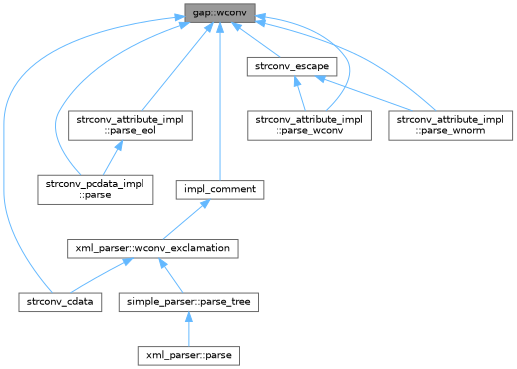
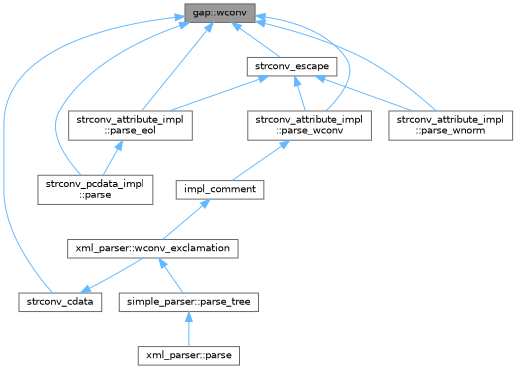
  digraph {
    rankdir=TB
    node [color=grey40 fillcolor=white fontname=Helvetica fontsize=10 shape=box style=filled]
    edge [color=steelblue1 dir=back fontname=Helvetica fontsize=10 labelfontname=Helvetica labelfontsize=10 style=solid]
    n1 [color=gray40 fillcolor=grey60 fontcolor=black height=0.2 label="gap::wconv" width=0.4]
    n2 [height=0.2 label="strconv_pcdata_impl\l::parse" width=0.4]
    n3 [height=0.2 label="strconv_attribute_impl\l::parse_eol" width=0.4]
    n4 [height=0.2 label="strconv_attribute_impl\l::parse_wconv" width=0.4]
    n5 [height=0.2 label="strconv_attribute_impl\l::parse_wnorm" width=0.4]
    n6 [height=0.2 label=strconv_cdata width=0.4]
    n7 [height=0.2 label=impl_comment width=0.4]
    n8 [height=0.2 label=strconv_escape width=0.4]
    n9 [height=0.2 label="xml_parser::wconv_exclamation" width=0.4]
    n10 [height=0.2 label="simple_parser::parse_tree" width=0.4]
    n11 [height=0.2 label="xml_parser::parse" width=0.4]
    n1 -> n2
    n1 -> n3
    n1 -> n4
    n1 -> n5
    n1 -> n6
-   n1 -> n7
+   n4 -> n7
    n1 -> n8
    n3 -> n2
-   n9 -> n6
+   n6 -> n9
    n7 -> n9
+   n8 -> n3
    n8 -> n4
    n8 -> n5
    n9 -> n10
    n10 -> n11
  }
